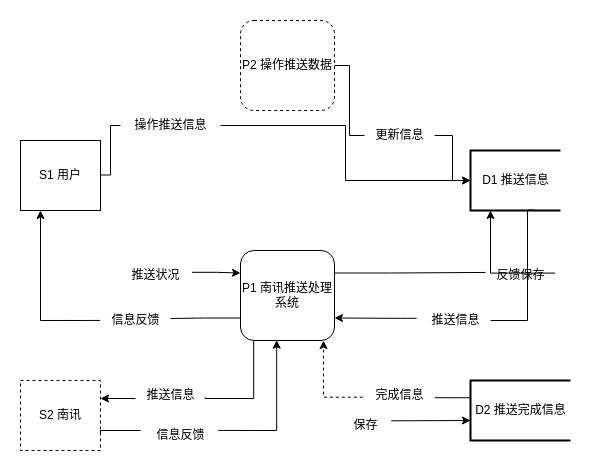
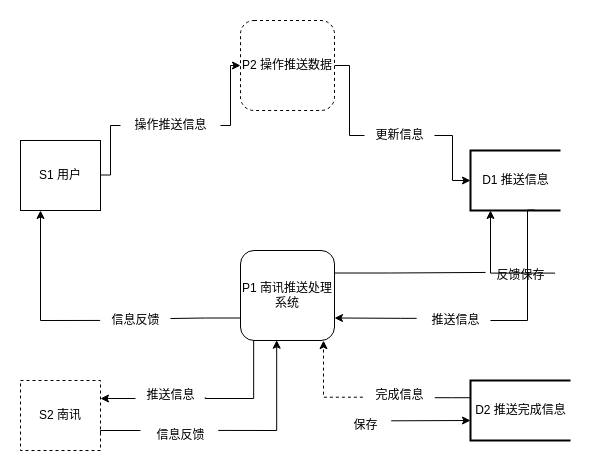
  <mxCell id="0" />
  <mxCell id="1" parent="0" />
  <mxCell id="2" value="P1 南讯推送处理系统" style="rounded=1;whiteSpace=wrap;html=1;" parent="1" vertex="1"><mxGeometry x="240" y="250" width="94" height="90" as="geometry" /></mxCell>
  <mxCell id="3" value="S1 用户" style="rounded=0;whiteSpace=wrap;html=1;" parent="1" vertex="1"><mxGeometry x="20" y="140" width="80" height="70" as="geometry" /></mxCell>
  <mxCell id="4" value="P2 操作推送数据" style="rounded=1;whiteSpace=wrap;html=1;dashed=1;" parent="1" vertex="1"><mxGeometry x="240" y="20" width="94" height="90" as="geometry" /></mxCell>
  <mxCell id="5" value="D1 推送信息" style="strokeWidth=2;html=1;shape=mxgraph.flowchart.annotation_1;align=center;pointerEvents=1;" parent="1" vertex="1"><mxGeometry x="470" y="150" width="90" height="60" as="geometry" /></mxCell>
- <mxCell id="6" value="" style="endArrow=classic;html=1;rounded=0;edgeStyle=elbowEdgeStyle;startArrow=none;" parent="1" source="20" target="5" edge="1"><mxGeometry width="50" height="50" relative="1" as="geometry"><mxPoint x="100" y="174.5" as="sourcePoint" /><mxPoint x="270" y="174.5" as="targetPoint" /></mxGeometry></mxCell>
+ <mxCell id="6" value="" style="endArrow=classic;html=1;rounded=0;edgeStyle=elbowEdgeStyle;entryX=0;entryY=0.5;entryDx=0;entryDy=0;startArrow=none;" parent="1" source="20" target="4" edge="1"><mxGeometry width="50" height="50" relative="1" as="geometry"><mxPoint x="100" y="174.5" as="sourcePoint" /><mxPoint x="270" y="174.5" as="targetPoint" /></mxGeometry></mxCell>
  <mxCell id="7" value="S2 南讯" style="rounded=0;whiteSpace=wrap;html=1;dashed=1;" parent="1" vertex="1"><mxGeometry x="20" y="380" width="80" height="70" as="geometry" /></mxCell>
  <mxCell id="8" value="D2 推送完成信息" style="strokeWidth=2;html=1;shape=mxgraph.flowchart.annotation_1;align=center;pointerEvents=1;" parent="1" vertex="1"><mxGeometry x="470" y="380" width="100" height="60" as="geometry" /></mxCell>
  <mxCell id="9" value="" style="endArrow=classic;html=1;rounded=0;exitX=1;exitY=0.5;exitDx=0;exitDy=0;edgeStyle=elbowEdgeStyle;elbow=horizontal;startArrow=none;" parent="1" source="18" edge="1"><mxGeometry width="50" height="50" relative="1" as="geometry"><mxPoint x="420" y="230" as="sourcePoint" /><mxPoint x="470" y="180" as="targetPoint" /></mxGeometry></mxCell>
  <mxCell id="10" value="" style="endArrow=classic;html=1;rounded=0;exitX=-0.005;exitY=0.498;exitDx=0;exitDy=0;edgeStyle=elbowEdgeStyle;entryX=0.25;entryY=1;entryDx=0;entryDy=0;startArrow=none;elbow=vertical;exitPerimeter=0;" parent="1" source="30" target="3" edge="1"><mxGeometry width="50" height="50" relative="1" as="geometry"><mxPoint x="10" y="260" as="sourcePoint" /><mxPoint x="60" y="210" as="targetPoint" /><Array as="points"><mxPoint x="70" y="320" /></Array></mxGeometry></mxCell>
  <mxCell id="11" value="" style="endArrow=classic;html=1;rounded=0;entryX=1;entryY=0.75;entryDx=0;entryDy=0;edgeStyle=elbowEdgeStyle;exitX=-0.055;exitY=0.428;exitDx=0;exitDy=0;exitPerimeter=0;startArrow=none;" parent="1" source="22" target="2" edge="1"><mxGeometry width="50" height="50" relative="1" as="geometry"><mxPoint x="510" y="210" as="sourcePoint" /><mxPoint x="560" y="160" as="targetPoint" /><Array as="points"><mxPoint x="400" y="318" /></Array></mxGeometry></mxCell>
- <mxCell id="12" value="" style="endArrow=classic;html=1;rounded=0;entryX=0;entryY=0.25;entryDx=0;entryDy=0;exitX=1.021;exitY=0.394;exitDx=0;exitDy=0;edgeStyle=elbowEdgeStyle;startArrow=none;exitPerimeter=0;" parent="1" source="29" target="2" edge="1"><mxGeometry width="50" height="50" relative="1" as="geometry"><mxPoint x="190" y="330" as="sourcePoint" /><mxPoint x="240" y="280" as="targetPoint" /><Array as="points" /></mxGeometry></mxCell>
  <mxCell id="13" value="" style="endArrow=classic;html=1;rounded=0;exitX=0.994;exitY=0.42;exitDx=0;exitDy=0;edgeStyle=elbowEdgeStyle;startArrow=none;exitPerimeter=0;" parent="1" source="24" edge="1"><mxGeometry width="50" height="50" relative="1" as="geometry"><mxPoint x="440" y="260" as="sourcePoint" /><mxPoint x="490" y="210" as="targetPoint" /><Array as="points"><mxPoint x="490" y="240" /></Array></mxGeometry></mxCell>
  <mxCell id="14" value="" style="endArrow=classic;html=1;rounded=0;entryX=1;entryY=0.25;entryDx=0;entryDy=0;edgeStyle=elbowEdgeStyle;elbow=vertical;startArrow=none;" parent="1" source="34" target="7" edge="1"><mxGeometry width="50" height="50" relative="1" as="geometry"><mxPoint x="250" y="340" as="sourcePoint" /><mxPoint x="200" y="450" as="targetPoint" /><Array as="points"><mxPoint x="120" y="398" /></Array></mxGeometry></mxCell>
  <mxCell id="15" value="" style="endArrow=classic;html=1;rounded=0;exitX=1.039;exitY=0.331;exitDx=0;exitDy=0;entryX=0.385;entryY=0.997;entryDx=0;entryDy=0;entryPerimeter=0;edgeStyle=elbowEdgeStyle;elbow=vertical;startArrow=none;exitPerimeter=0;" parent="1" source="32" target="2" edge="1"><mxGeometry width="50" height="50" relative="1" as="geometry"><mxPoint x="240" y="390" as="sourcePoint" /><mxPoint x="290" y="340" as="targetPoint" /><Array as="points"><mxPoint x="190" y="430" /></Array></mxGeometry></mxCell>
  <mxCell id="16" value="" style="endArrow=classic;html=1;rounded=0;exitX=1.014;exitY=0.344;exitDx=0;exitDy=0;exitPerimeter=0;edgeStyle=elbowEdgeStyle;elbow=vertical;startArrow=none;" parent="1" source="26" edge="1"><mxGeometry width="50" height="50" relative="1" as="geometry"><mxPoint x="420" y="470" as="sourcePoint" /><mxPoint x="470" y="420" as="targetPoint" /><Array as="points"><mxPoint x="390" y="420" /></Array></mxGeometry></mxCell>
  <mxCell id="17" value="" style="endArrow=classic;html=1;rounded=0;entryX=0.883;entryY=1.001;entryDx=0;entryDy=0;entryPerimeter=0;exitX=-0.023;exitY=0.557;exitDx=0;exitDy=0;exitPerimeter=0;edgeStyle=elbowEdgeStyle;startArrow=none;dashed=1;" parent="1" source="27" target="2" edge="1"><mxGeometry width="50" height="50" relative="1" as="geometry"><mxPoint x="430" y="370" as="sourcePoint" /><mxPoint x="320" y="340" as="targetPoint" /><Array as="points"><mxPoint x="323" y="370" /></Array></mxGeometry></mxCell>
  <mxCell id="18" value="更新信息" style="text;html=1;align=center;verticalAlign=middle;resizable=0;points=[];autosize=1;strokeColor=none;fillColor=none;" parent="1" vertex="1"><mxGeometry x="364" y="120" width="70" height="30" as="geometry" /></mxCell>
  <mxCell id="19" value="" style="endArrow=none;html=1;rounded=0;exitX=1;exitY=0.5;exitDx=0;exitDy=0;edgeStyle=elbowEdgeStyle;elbow=horizontal;" parent="1" source="4" target="18" edge="1"><mxGeometry width="50" height="50" relative="1" as="geometry"><mxPoint x="334" y="65" as="sourcePoint" /><mxPoint x="470" y="180" as="targetPoint" /></mxGeometry></mxCell>
  <mxCell id="20" value="操作推送信息" style="text;html=1;align=center;verticalAlign=middle;resizable=0;points=[];autosize=1;strokeColor=none;fillColor=none;" parent="1" vertex="1"><mxGeometry x="120" y="110" width="100" height="30" as="geometry" /></mxCell>
  <mxCell id="21" value="" style="endArrow=none;html=1;rounded=0;edgeStyle=elbowEdgeStyle;entryX=0;entryY=0.5;entryDx=0;entryDy=0;" parent="1" target="20" edge="1"><mxGeometry width="50" height="50" relative="1" as="geometry"><mxPoint x="100" y="174.5" as="sourcePoint" /><mxPoint x="240" y="65" as="targetPoint" /></mxGeometry></mxCell>
  <mxCell id="22" value="推送信息" style="text;html=1;align=center;verticalAlign=middle;resizable=0;points=[];autosize=1;strokeColor=none;fillColor=none;" parent="1" vertex="1"><mxGeometry x="420" y="305" width="70" height="30" as="geometry" /></mxCell>
  <mxCell id="23" value="" style="endArrow=none;html=1;rounded=0;edgeStyle=elbowEdgeStyle;exitX=0.713;exitY=0.992;exitDx=0;exitDy=0;exitPerimeter=0;" parent="1" source="5" edge="1"><mxGeometry width="50" height="50" relative="1" as="geometry"><mxPoint x="534.17" y="209.52" as="sourcePoint" /><mxPoint x="490" y="320" as="targetPoint" /><Array as="points"><mxPoint x="527" y="260" /></Array></mxGeometry></mxCell>
  <mxCell id="24" value="反馈保存" style="text;html=1;align=center;verticalAlign=middle;resizable=0;points=[];autosize=1;strokeColor=none;fillColor=none;" parent="1" vertex="1"><mxGeometry x="485" y="260" width="70" height="30" as="geometry" /></mxCell>
  <mxCell id="25" value="" style="endArrow=none;html=1;rounded=0;exitX=1;exitY=0.25;exitDx=0;exitDy=0;edgeStyle=elbowEdgeStyle;entryX=0.001;entryY=0.398;entryDx=0;entryDy=0;entryPerimeter=0;" parent="1" source="2" target="24" edge="1"><mxGeometry width="50" height="50" relative="1" as="geometry"><mxPoint x="334" y="272.5" as="sourcePoint" /><mxPoint x="390" y="272" as="targetPoint" /><Array as="points"><mxPoint x="390" y="280" /><mxPoint x="380" y="270" /></Array></mxGeometry></mxCell>
  <mxCell id="26" value="保存" style="text;html=1;align=center;verticalAlign=middle;resizable=0;points=[];autosize=1;strokeColor=none;fillColor=none;" parent="1" vertex="1"><mxGeometry x="340" y="410" width="50" height="30" as="geometry" /></mxCell>
  <mxCell id="27" value="完成信息" style="text;html=1;align=center;verticalAlign=middle;resizable=0;points=[];autosize=1;strokeColor=none;fillColor=none;" parent="1" vertex="1"><mxGeometry x="364" y="380" width="70" height="30" as="geometry" /></mxCell>
  <mxCell id="28" value="" style="endArrow=none;html=1;rounded=0;entryX=1.004;entryY=0.573;entryDx=0;entryDy=0;entryPerimeter=0;exitX=-0.005;exitY=0.287;exitDx=0;exitDy=0;exitPerimeter=0;edgeStyle=elbowEdgeStyle;" parent="1" source="8" target="27" edge="1"><mxGeometry width="50" height="50" relative="1" as="geometry"><mxPoint x="469.5" y="397.22" as="sourcePoint" /><mxPoint x="323.002" y="340.09" as="targetPoint" /><Array as="points" /></mxGeometry></mxCell>
- <mxCell id="29" value="推送状况" style="text;html=1;align=center;verticalAlign=middle;resizable=0;points=[];autosize=1;strokeColor=none;fillColor=none;" parent="1" vertex="1"><mxGeometry x="120" y="260" width="70" height="30" as="geometry" /></mxCell>
  <mxCell id="30" value="信息反馈" style="text;html=1;align=center;verticalAlign=middle;resizable=0;points=[];autosize=1;strokeColor=none;fillColor=none;" parent="1" vertex="1"><mxGeometry x="100" y="305" width="70" height="30" as="geometry" /></mxCell>
  <mxCell id="31" value="" style="endArrow=none;html=1;rounded=0;exitX=0;exitY=0.75;exitDx=0;exitDy=0;edgeStyle=elbowEdgeStyle;" parent="1" source="2" edge="1"><mxGeometry width="50" height="50" relative="1" as="geometry"><mxPoint x="240" y="317.5" as="sourcePoint" /><mxPoint x="170" y="318" as="targetPoint" /><Array as="points" /></mxGeometry></mxCell>
  <mxCell id="32" value="信息反馈" style="text;html=1;align=center;verticalAlign=middle;resizable=0;points=[];autosize=1;strokeColor=none;fillColor=none;" parent="1" vertex="1"><mxGeometry x="145" y="420" width="70" height="30" as="geometry" /></mxCell>
  <mxCell id="33" value="" style="endArrow=none;html=1;rounded=0;exitX=1;exitY=0.75;exitDx=0;exitDy=0;edgeStyle=elbowEdgeStyle;elbow=vertical;" parent="1" source="7" edge="1"><mxGeometry width="50" height="50" relative="1" as="geometry"><mxPoint x="100" y="432.5" as="sourcePoint" /><mxPoint x="140" y="430" as="targetPoint" /><Array as="points"><mxPoint x="130" y="430" /><mxPoint x="140" y="433" /></Array></mxGeometry></mxCell>
  <mxCell id="34" value="推送信息" style="text;html=1;align=center;verticalAlign=middle;resizable=0;points=[];autosize=1;strokeColor=none;fillColor=none;" parent="1" vertex="1"><mxGeometry x="135" y="380" width="70" height="30" as="geometry" /></mxCell>
  <mxCell id="35" value="" style="endArrow=none;html=1;rounded=0;entryX=0.995;entryY=0.56;entryDx=0;entryDy=0;exitX=0.14;exitY=1.002;exitDx=0;exitDy=0;exitPerimeter=0;edgeStyle=elbowEdgeStyle;elbow=vertical;entryPerimeter=0;" parent="1" source="2" target="34" edge="1"><mxGeometry width="50" height="50" relative="1" as="geometry"><mxPoint x="253.16" y="340.18" as="sourcePoint" /><mxPoint x="100" y="397.5" as="targetPoint" /><Array as="points"><mxPoint x="180" y="398" /></Array></mxGeometry></mxCell>
